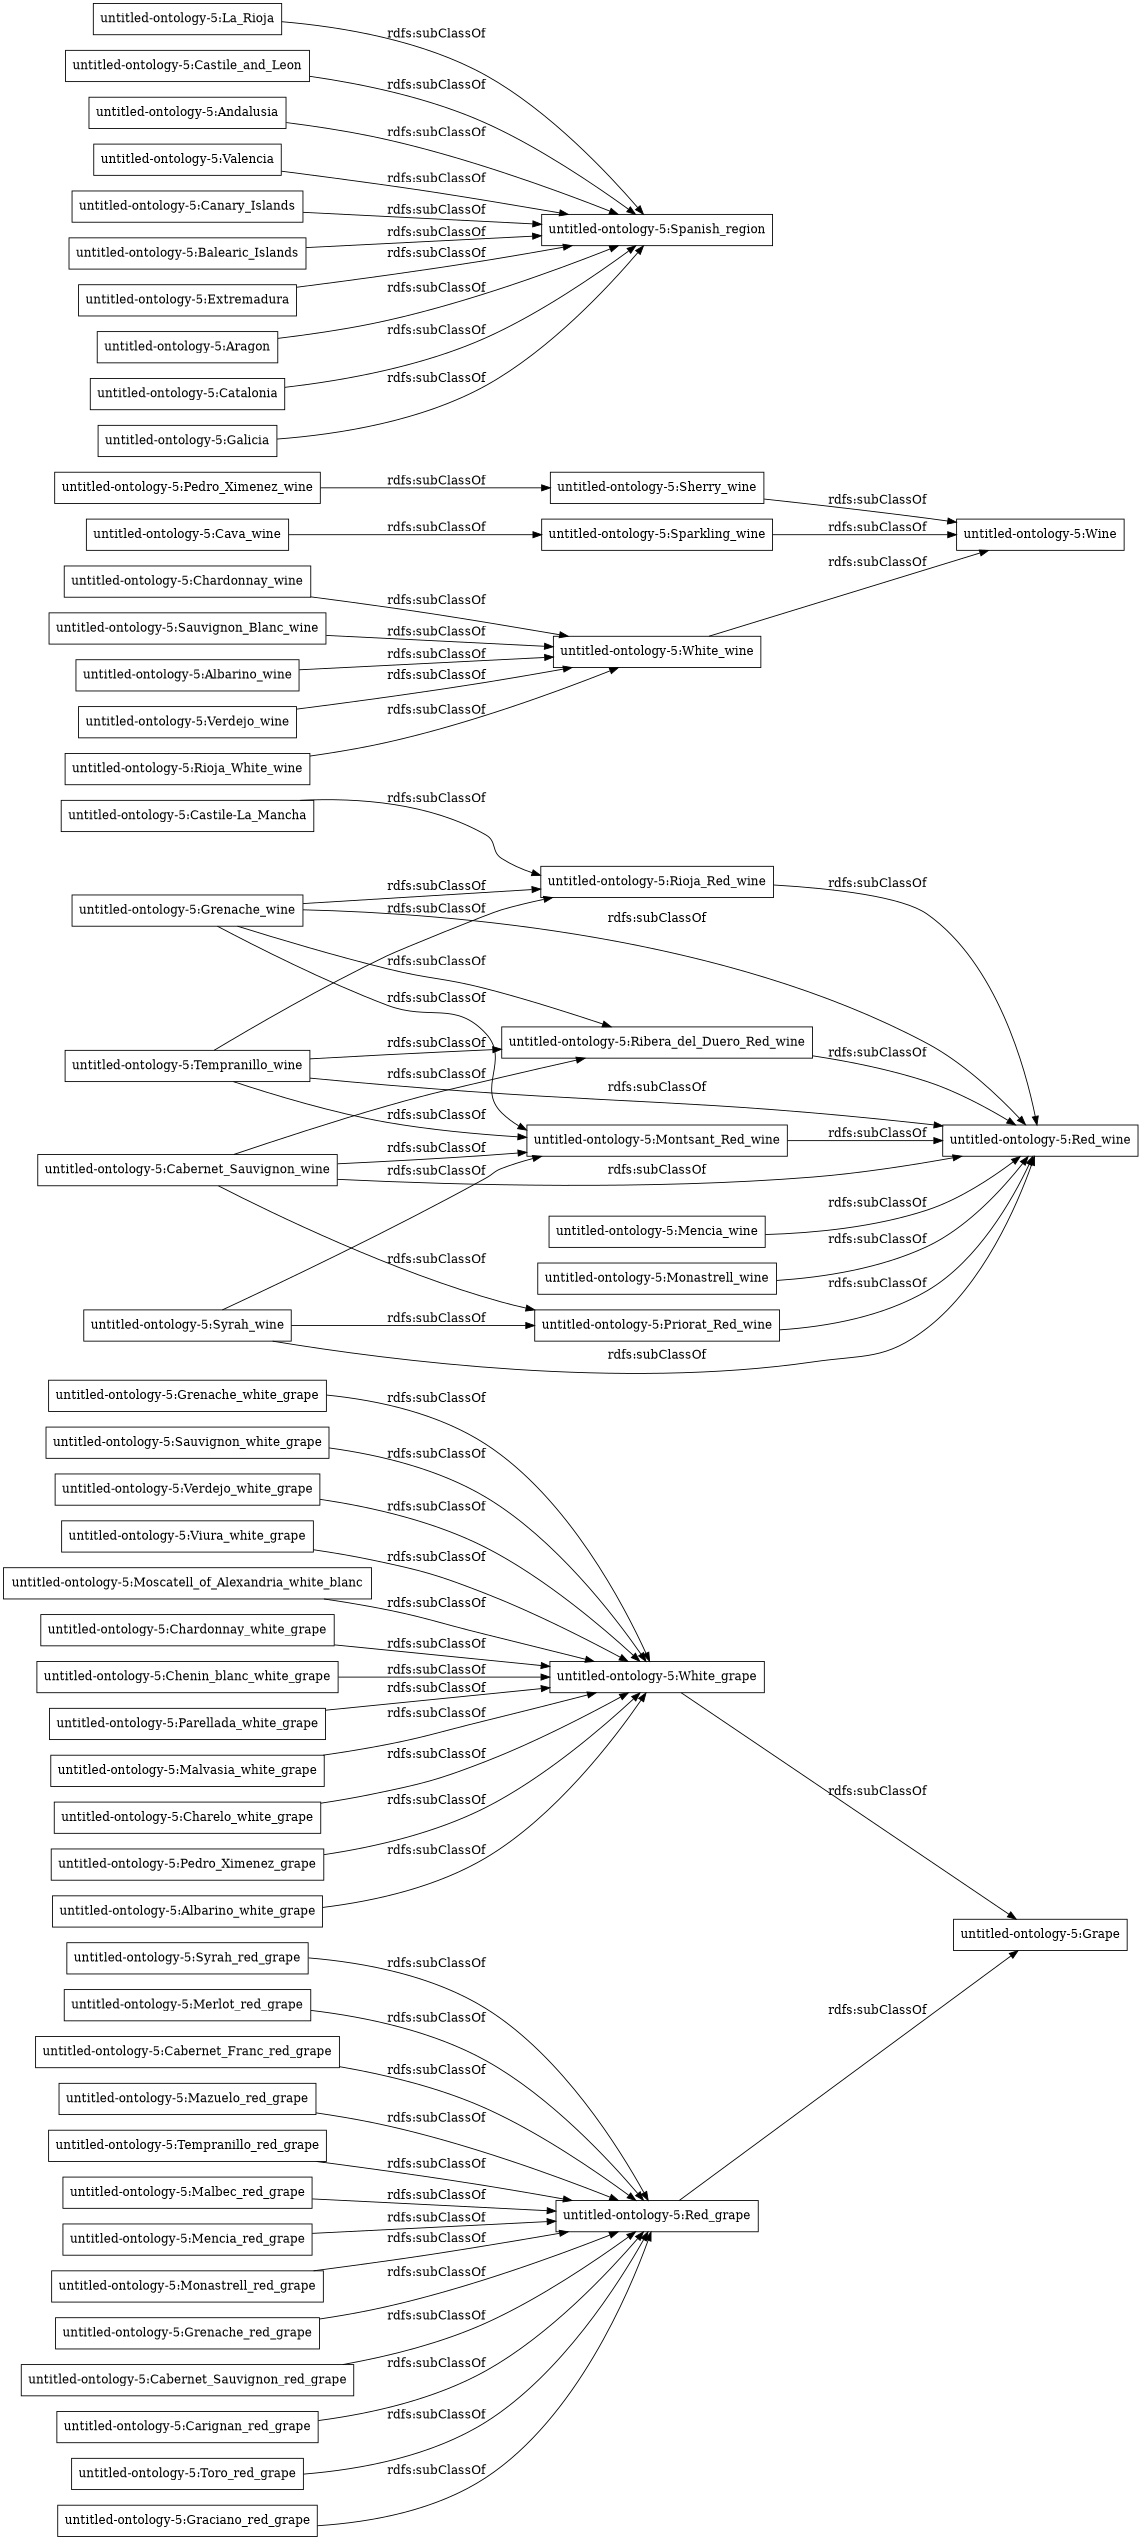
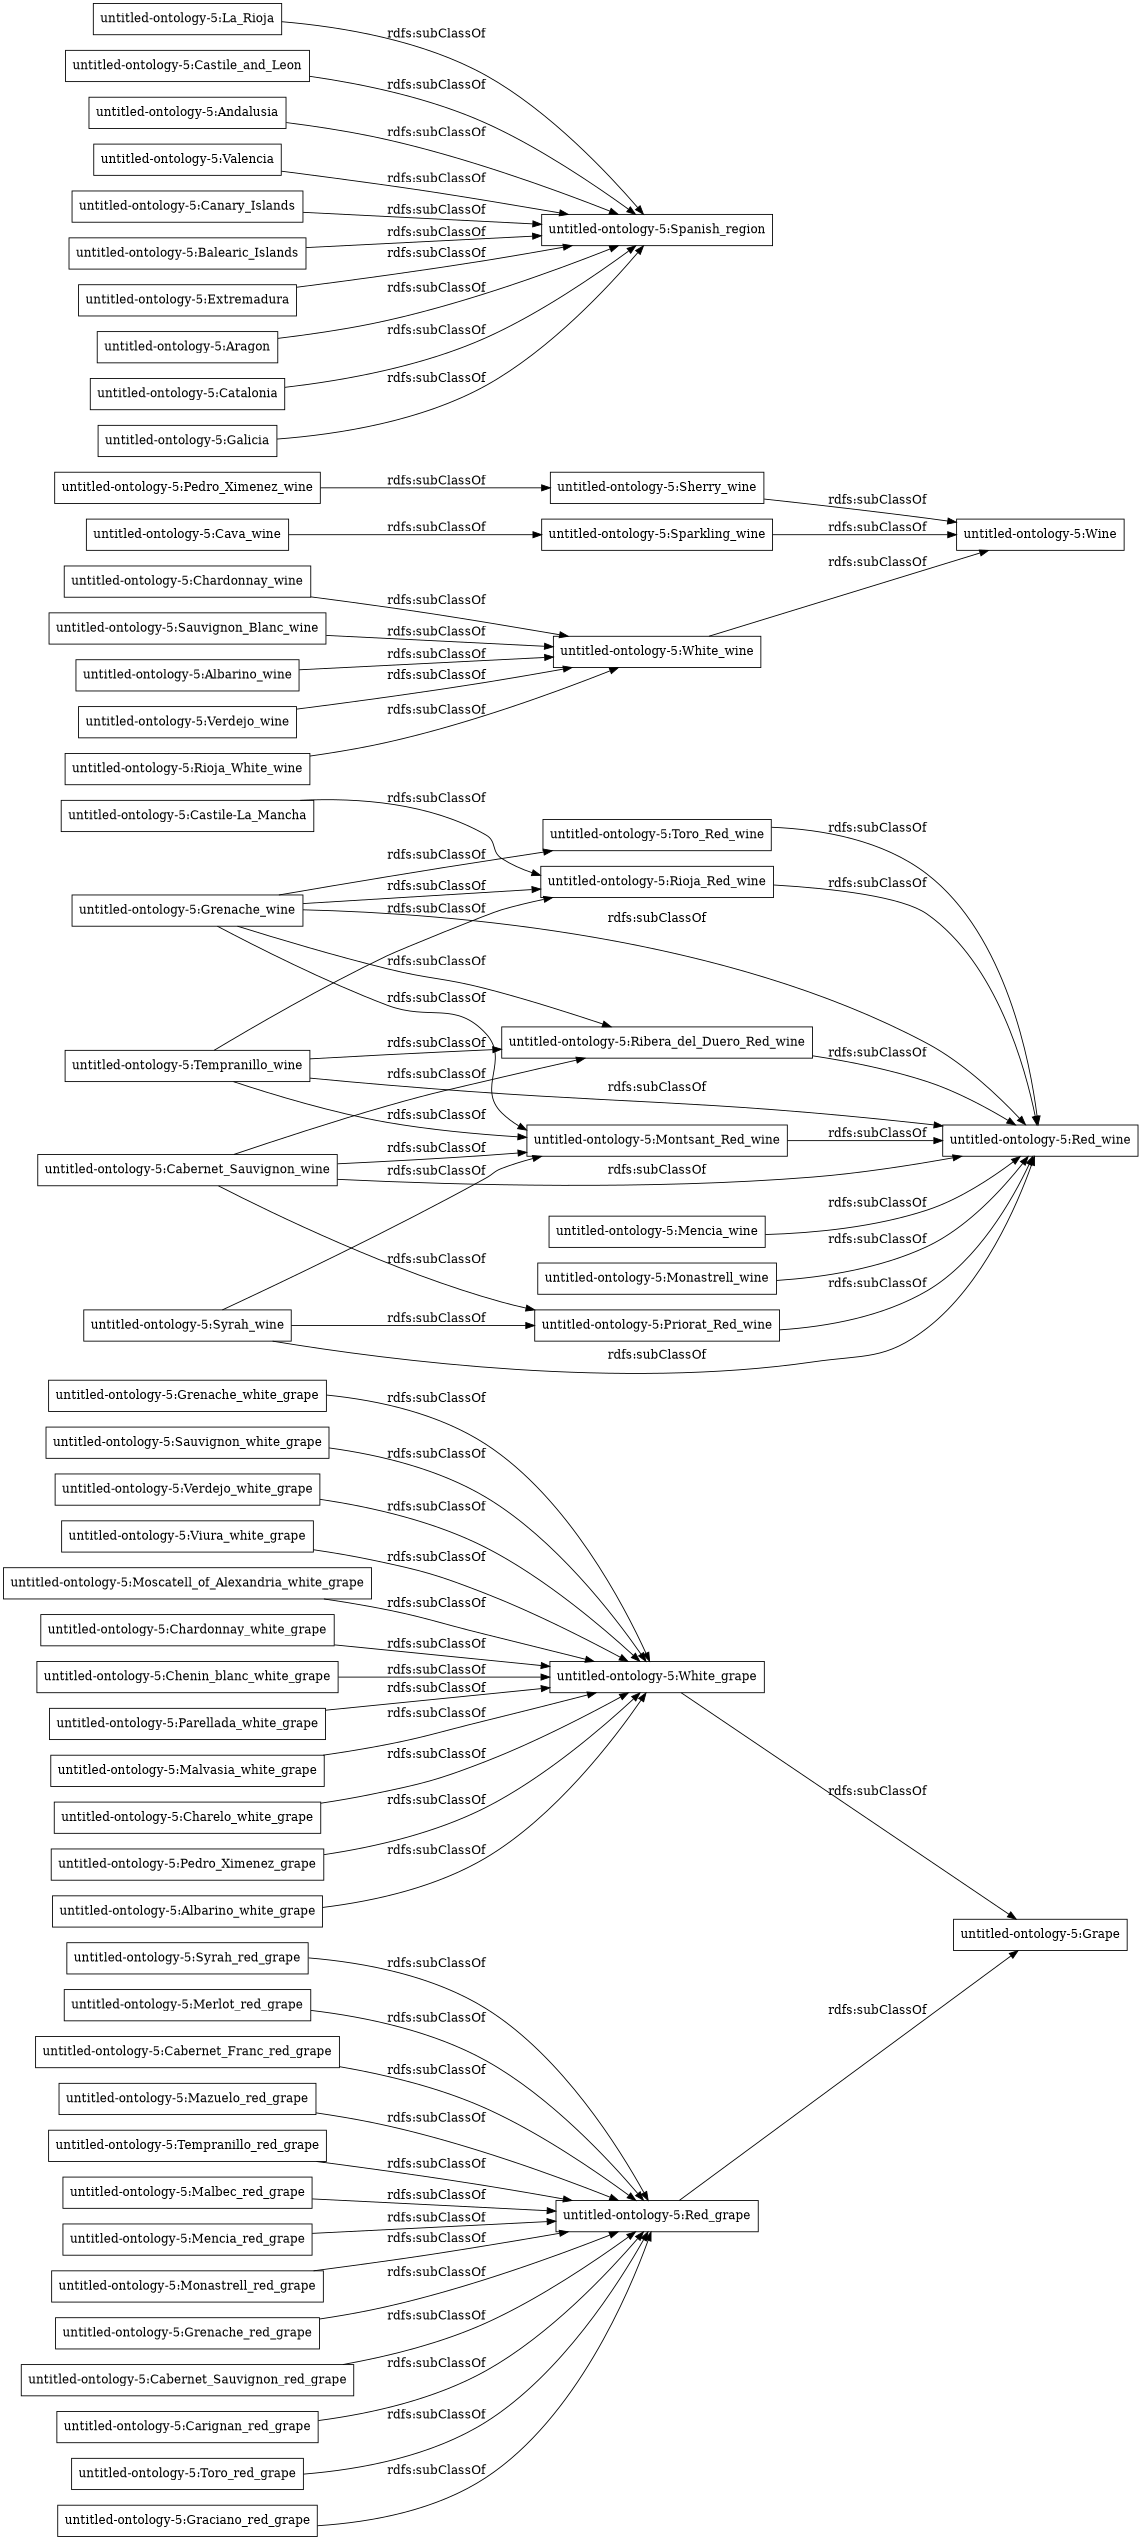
  digraph {
    rankdir=LR
    node [color=black shape=rectangle]
    "untitled-ontology-5:Syrah_red_grape"
    "untitled-ontology-5:Red_grape"
    "untitled-ontology-5:Grape"
    "untitled-ontology-5:Sauvignon_white_grape"
    "untitled-ontology-5:White_grape"
+   "untitled-ontology-5:Toro_Red_wine"
    "untitled-ontology-5:Red_wine"
    "untitled-ontology-5:Chardonnay_wine"
    "untitled-ontology-5:White_wine"
    "untitled-ontology-5:Wine"
    "untitled-ontology-5:Verdejo_white_grape"
    "untitled-ontology-5:La_Rioja"
    "untitled-ontology-5:Spanish_region"
    "untitled-ontology-5:Viura_white_grape"
-   "untitled-ontology-5:Moscatell_of_Alexandria_white_grape" [label="untitled-ontology-5:Moscatell_of_Alexandria_white_blanc"]
+   "untitled-ontology-5:Moscatell_of_Alexandria_white_grape"
    "untitled-ontology-5:Verdejo_wine"
    "untitled-ontology-5:Chardonnay_white_grape"
    "untitled-ontology-5:Castile_and_Leon"
    "untitled-ontology-5:Chenin_blanc_white_grape"
    "untitled-ontology-5:Merlot_red_grape"
    "untitled-ontology-5:Rioja_Red_wine"
    "untitled-ontology-5:Andalusia"
    "untitled-ontology-5:Sherry_wine"
    "untitled-ontology-5:Parellada_white_grape"
    "untitled-ontology-5:Valencia"
    "untitled-ontology-5:Cabernet_Franc_red_grape"
    "untitled-ontology-5:Canary_Islands"
    "untitled-ontology-5:Balearic_Islands"
    "untitled-ontology-5:Mazuelo_red_grape"
    "untitled-ontology-5:Pedro_Ximenez_wine"
    "untitled-ontology-5:Tempranillo_red_grape"
    "untitled-ontology-5:Grenache_wine"
    "untitled-ontology-5:Ribera_del_Duero_Red_wine"
    "untitled-ontology-5:Montsant_Red_wine"
    "untitled-ontology-5:Malbec_red_grape"
    "untitled-ontology-5:Mencia_red_grape"
    "untitled-ontology-5:Syrah_wine"
    "untitled-ontology-5:Priorat_Red_wine"
    "untitled-ontology-5:Extremadura"
    "untitled-ontology-5:Malvasia_white_grape"
    "untitled-ontology-5:Charelo_white_grape"
    "untitled-ontology-5:Mencia_wine"
    "untitled-ontology-5:Sparkling_wine"
    "untitled-ontology-5:Cava_wine"
    "untitled-ontology-5:Monastrell_wine"
    "untitled-ontology-5:Cabernet_Sauvignon_wine"
    "untitled-ontology-5:Pedro_Ximenez_grape"
    "untitled-ontology-5:Albarino_white_grape"
    "untitled-ontology-5:Castile-La_Mancha"
    "untitled-ontology-5:Tempranillo_wine"
    "untitled-ontology-5:Aragon"
    "untitled-ontology-5:Rioja_White_wine"
    "untitled-ontology-5:Sauvignon_Blanc_wine"
    "untitled-ontology-5:Monastrell_red_grape"
    "untitled-ontology-5:Grenache_red_grape"
    "untitled-ontology-5:Catalonia"
    "untitled-ontology-5:Cabernet_Sauvignon_red_grape"
    "untitled-ontology-5:Carignan_red_grape"
    "untitled-ontology-5:Toro_red_grape"
    "untitled-ontology-5:Galicia"
    "untitled-ontology-5:Albarino_wine"
    "untitled-ontology-5:Graciano_red_grape"
    "untitled-ontology-5:Grenache_white_grape"
    "untitled-ontology-5:Syrah_red_grape" -> "untitled-ontology-5:Red_grape" [label="rdfs:subClassOf"]
    "untitled-ontology-5:Red_grape" -> "untitled-ontology-5:Grape" [label="rdfs:subClassOf"]
    "untitled-ontology-5:Sauvignon_white_grape" -> "untitled-ontology-5:White_grape" [label="rdfs:subClassOf"]
    "untitled-ontology-5:White_grape" -> "untitled-ontology-5:Grape" [label="rdfs:subClassOf"]
+   "untitled-ontology-5:Toro_Red_wine" -> "untitled-ontology-5:Red_wine" [label="rdfs:subClassOf"]
    "untitled-ontology-5:Chardonnay_wine" -> "untitled-ontology-5:White_wine" [label="rdfs:subClassOf"]
    "untitled-ontology-5:White_wine" -> "untitled-ontology-5:Wine" [label="rdfs:subClassOf"]
    "untitled-ontology-5:Verdejo_white_grape" -> "untitled-ontology-5:White_grape" [label="rdfs:subClassOf"]
    "untitled-ontology-5:La_Rioja" -> "untitled-ontology-5:Spanish_region" [label="rdfs:subClassOf"]
    "untitled-ontology-5:Viura_white_grape" -> "untitled-ontology-5:White_grape" [label="rdfs:subClassOf"]
    "untitled-ontology-5:Moscatell_of_Alexandria_white_grape" -> "untitled-ontology-5:White_grape" [label="rdfs:subClassOf"]
    "untitled-ontology-5:Verdejo_wine" -> "untitled-ontology-5:White_wine" [label="rdfs:subClassOf"]
    "untitled-ontology-5:Chardonnay_white_grape" -> "untitled-ontology-5:White_grape" [label="rdfs:subClassOf"]
    "untitled-ontology-5:Castile_and_Leon" -> "untitled-ontology-5:Spanish_region" [label="rdfs:subClassOf"]
    "untitled-ontology-5:Chenin_blanc_white_grape" -> "untitled-ontology-5:White_grape" [label="rdfs:subClassOf"]
    "untitled-ontology-5:Merlot_red_grape" -> "untitled-ontology-5:Red_grape" [label="rdfs:subClassOf"]
    "untitled-ontology-5:Rioja_Red_wine" -> "untitled-ontology-5:Red_wine" [label="rdfs:subClassOf"]
    "untitled-ontology-5:Andalusia" -> "untitled-ontology-5:Spanish_region" [label="rdfs:subClassOf"]
    "untitled-ontology-5:Sherry_wine" -> "untitled-ontology-5:Wine" [label="rdfs:subClassOf"]
    "untitled-ontology-5:Parellada_white_grape" -> "untitled-ontology-5:White_grape" [label="rdfs:subClassOf"]
    "untitled-ontology-5:Valencia" -> "untitled-ontology-5:Spanish_region" [label="rdfs:subClassOf"]
    "untitled-ontology-5:Cabernet_Franc_red_grape" -> "untitled-ontology-5:Red_grape" [label="rdfs:subClassOf"]
    "untitled-ontology-5:Canary_Islands" -> "untitled-ontology-5:Spanish_region" [label="rdfs:subClassOf"]
    "untitled-ontology-5:Balearic_Islands" -> "untitled-ontology-5:Spanish_region" [label="rdfs:subClassOf"]
    "untitled-ontology-5:Mazuelo_red_grape" -> "untitled-ontology-5:Red_grape" [label="rdfs:subClassOf"]
    "untitled-ontology-5:Pedro_Ximenez_wine" -> "untitled-ontology-5:Sherry_wine" [label="rdfs:subClassOf"]
    "untitled-ontology-5:Tempranillo_red_grape" -> "untitled-ontology-5:Red_grape" [label="rdfs:subClassOf"]
+   "untitled-ontology-5:Grenache_wine" -> "untitled-ontology-5:Toro_Red_wine" [label="rdfs:subClassOf"]
    "untitled-ontology-5:Grenache_wine" -> "untitled-ontology-5:Red_wine" [label="rdfs:subClassOf"]
    "untitled-ontology-5:Grenache_wine" -> "untitled-ontology-5:Rioja_Red_wine" [label="rdfs:subClassOf"]
    "untitled-ontology-5:Grenache_wine" -> "untitled-ontology-5:Ribera_del_Duero_Red_wine" [label="rdfs:subClassOf"]
    "untitled-ontology-5:Grenache_wine" -> "untitled-ontology-5:Montsant_Red_wine" [label="rdfs:subClassOf"]
    "untitled-ontology-5:Ribera_del_Duero_Red_wine" -> "untitled-ontology-5:Red_wine" [label="rdfs:subClassOf"]
    "untitled-ontology-5:Montsant_Red_wine" -> "untitled-ontology-5:Red_wine" [label="rdfs:subClassOf"]
    "untitled-ontology-5:Malbec_red_grape" -> "untitled-ontology-5:Red_grape" [label="rdfs:subClassOf"]
    "untitled-ontology-5:Mencia_red_grape" -> "untitled-ontology-5:Red_grape" [label="rdfs:subClassOf"]
    "untitled-ontology-5:Syrah_wine" -> "untitled-ontology-5:Red_wine" [label="rdfs:subClassOf"]
    "untitled-ontology-5:Syrah_wine" -> "untitled-ontology-5:Montsant_Red_wine" [label="rdfs:subClassOf"]
    "untitled-ontology-5:Syrah_wine" -> "untitled-ontology-5:Priorat_Red_wine" [label="rdfs:subClassOf"]
    "untitled-ontology-5:Priorat_Red_wine" -> "untitled-ontology-5:Red_wine" [label="rdfs:subClassOf"]
    "untitled-ontology-5:Extremadura" -> "untitled-ontology-5:Spanish_region" [label="rdfs:subClassOf"]
    "untitled-ontology-5:Malvasia_white_grape" -> "untitled-ontology-5:White_grape" [label="rdfs:subClassOf"]
    "untitled-ontology-5:Charelo_white_grape" -> "untitled-ontology-5:White_grape" [label="rdfs:subClassOf"]
    "untitled-ontology-5:Mencia_wine" -> "untitled-ontology-5:Red_wine" [label="rdfs:subClassOf"]
    "untitled-ontology-5:Sparkling_wine" -> "untitled-ontology-5:Wine" [label="rdfs:subClassOf"]
    "untitled-ontology-5:Cava_wine" -> "untitled-ontology-5:Sparkling_wine" [label="rdfs:subClassOf"]
    "untitled-ontology-5:Monastrell_wine" -> "untitled-ontology-5:Red_wine" [label="rdfs:subClassOf"]
    "untitled-ontology-5:Cabernet_Sauvignon_wine" -> "untitled-ontology-5:Red_wine" [label="rdfs:subClassOf"]
    "untitled-ontology-5:Cabernet_Sauvignon_wine" -> "untitled-ontology-5:Ribera_del_Duero_Red_wine" [label="rdfs:subClassOf"]
    "untitled-ontology-5:Cabernet_Sauvignon_wine" -> "untitled-ontology-5:Montsant_Red_wine" [label="rdfs:subClassOf"]
    "untitled-ontology-5:Cabernet_Sauvignon_wine" -> "untitled-ontology-5:Priorat_Red_wine" [label="rdfs:subClassOf"]
    "untitled-ontology-5:Pedro_Ximenez_grape" -> "untitled-ontology-5:White_grape" [label="rdfs:subClassOf"]
    "untitled-ontology-5:Albarino_white_grape" -> "untitled-ontology-5:White_grape" [label="rdfs:subClassOf"]
    "untitled-ontology-5:Castile-La_Mancha" -> "untitled-ontology-5:Rioja_Red_wine" [label="rdfs:subClassOf"]
    "untitled-ontology-5:Tempranillo_wine" -> "untitled-ontology-5:Red_wine" [label="rdfs:subClassOf"]
    "untitled-ontology-5:Tempranillo_wine" -> "untitled-ontology-5:Rioja_Red_wine" [label="rdfs:subClassOf"]
    "untitled-ontology-5:Tempranillo_wine" -> "untitled-ontology-5:Ribera_del_Duero_Red_wine" [label="rdfs:subClassOf"]
    "untitled-ontology-5:Tempranillo_wine" -> "untitled-ontology-5:Montsant_Red_wine" [label="rdfs:subClassOf"]
    "untitled-ontology-5:Aragon" -> "untitled-ontology-5:Spanish_region" [label="rdfs:subClassOf"]
    "untitled-ontology-5:Rioja_White_wine" -> "untitled-ontology-5:White_wine" [label="rdfs:subClassOf"]
    "untitled-ontology-5:Sauvignon_Blanc_wine" -> "untitled-ontology-5:White_wine" [label="rdfs:subClassOf"]
    "untitled-ontology-5:Monastrell_red_grape" -> "untitled-ontology-5:Red_grape" [label="rdfs:subClassOf"]
    "untitled-ontology-5:Grenache_red_grape" -> "untitled-ontology-5:Red_grape" [label="rdfs:subClassOf"]
    "untitled-ontology-5:Catalonia" -> "untitled-ontology-5:Spanish_region" [label="rdfs:subClassOf"]
    "untitled-ontology-5:Cabernet_Sauvignon_red_grape" -> "untitled-ontology-5:Red_grape" [label="rdfs:subClassOf"]
    "untitled-ontology-5:Carignan_red_grape" -> "untitled-ontology-5:Red_grape" [label="rdfs:subClassOf"]
    "untitled-ontology-5:Toro_red_grape" -> "untitled-ontology-5:Red_grape" [label="rdfs:subClassOf"]
    "untitled-ontology-5:Galicia" -> "untitled-ontology-5:Spanish_region" [label="rdfs:subClassOf"]
    "untitled-ontology-5:Albarino_wine" -> "untitled-ontology-5:White_wine" [label="rdfs:subClassOf"]
    "untitled-ontology-5:Graciano_red_grape" -> "untitled-ontology-5:Red_grape" [label="rdfs:subClassOf"]
    "untitled-ontology-5:Grenache_white_grape" -> "untitled-ontology-5:White_grape" [label="rdfs:subClassOf"]
  }
